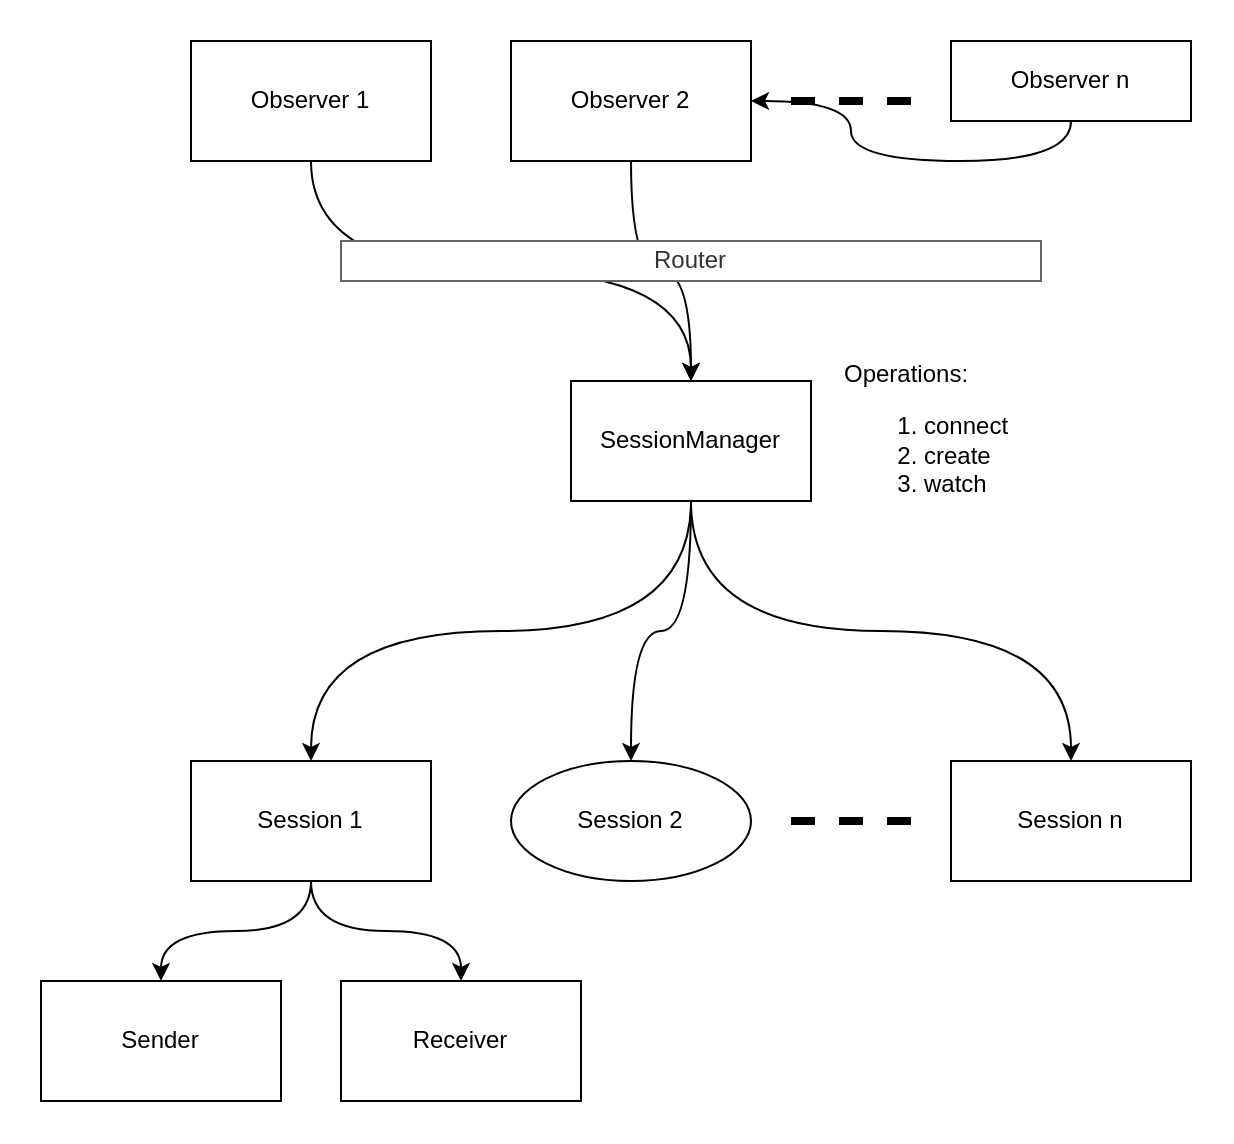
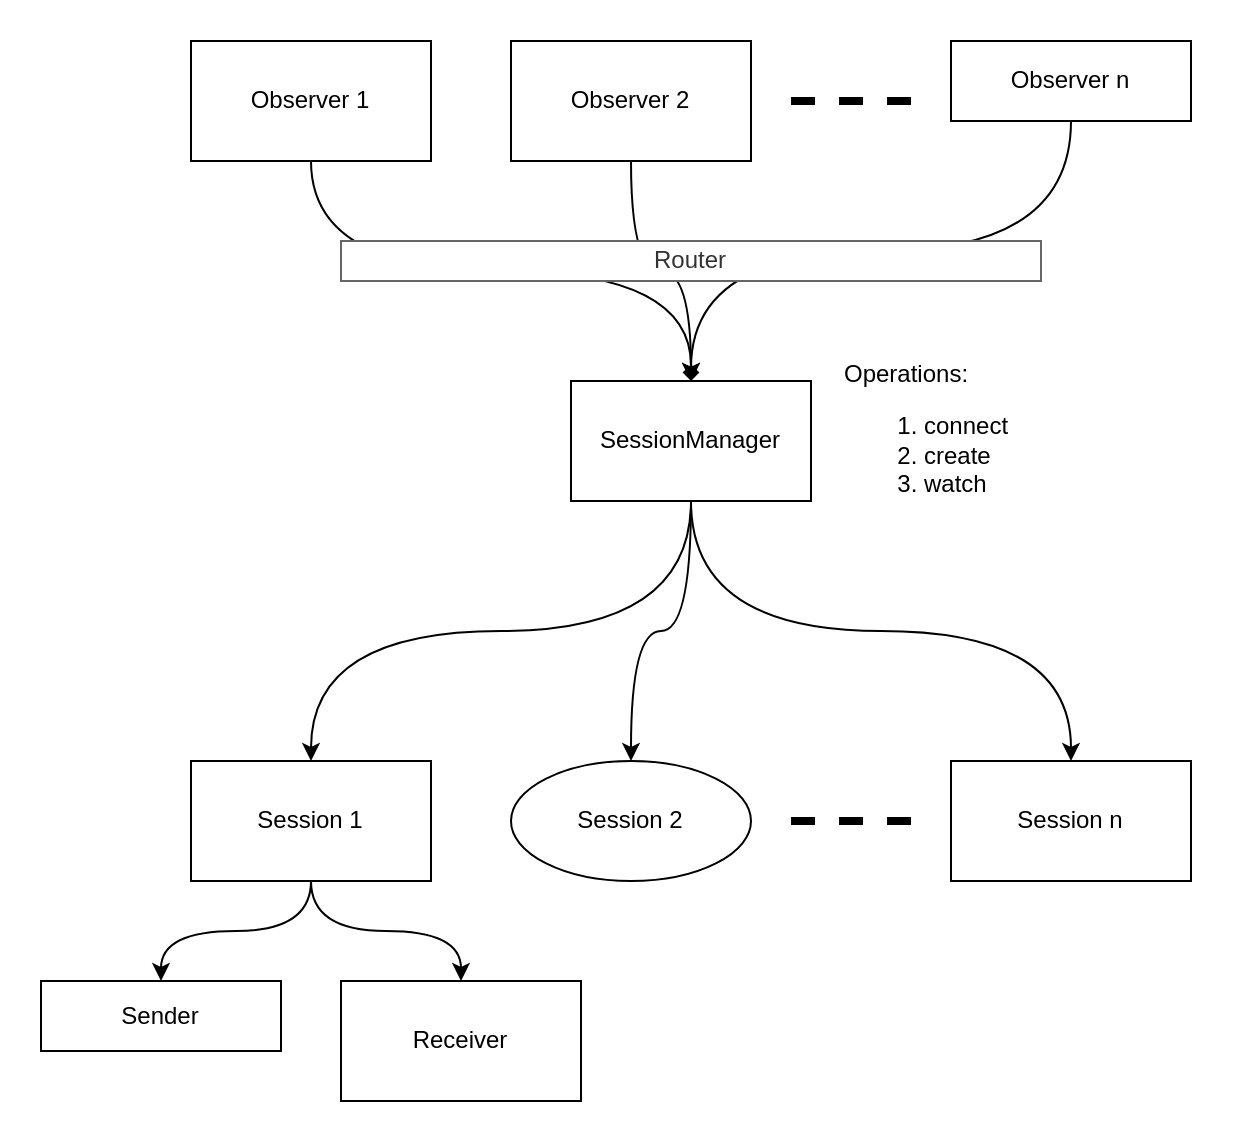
  <mxCell id="0" />
  <mxCell id="1" parent="0" />
  <mxCell id="2" style="edgeStyle=orthogonalEdgeStyle;curved=1;rounded=0;orthogonalLoop=1;jettySize=auto;html=1;exitX=0.5;exitY=1;exitDx=0;exitDy=0;entryX=0.5;entryY=0;entryDx=0;entryDy=0;strokeWidth=1;" edge="1" parent="1" source="4" target="20"><mxGeometry relative="1" as="geometry" /></mxCell>
  <mxCell id="3" style="edgeStyle=orthogonalEdgeStyle;curved=1;rounded=0;orthogonalLoop=1;jettySize=auto;html=1;exitX=0.5;exitY=1;exitDx=0;exitDy=0;entryX=0.5;entryY=0;entryDx=0;entryDy=0;strokeWidth=1;" edge="1" parent="1" source="4" target="21"><mxGeometry relative="1" as="geometry" /></mxCell>
  <mxCell id="4" value="Session 1" style="rounded=0;whiteSpace=wrap;html=1;" vertex="1" parent="1"><mxGeometry x="95" y="380" width="120" height="60" as="geometry" /></mxCell>
  <mxCell id="5" style="edgeStyle=orthogonalEdgeStyle;curved=1;rounded=0;orthogonalLoop=1;jettySize=auto;html=1;exitX=0.5;exitY=1;exitDx=0;exitDy=0;strokeWidth=1;" edge="1" parent="1" source="8" target="4"><mxGeometry relative="1" as="geometry" /></mxCell>
  <mxCell id="6" style="edgeStyle=orthogonalEdgeStyle;curved=1;rounded=0;orthogonalLoop=1;jettySize=auto;html=1;exitX=0.5;exitY=1;exitDx=0;exitDy=0;entryX=0.5;entryY=0;entryDx=0;entryDy=0;strokeWidth=1;" edge="1" parent="1" source="8" target="9"><mxGeometry relative="1" as="geometry" /></mxCell>
  <mxCell id="7" style="edgeStyle=orthogonalEdgeStyle;curved=1;rounded=0;orthogonalLoop=1;jettySize=auto;html=1;exitX=0.5;exitY=1;exitDx=0;exitDy=0;entryX=0.5;entryY=0;entryDx=0;entryDy=0;strokeWidth=1;" edge="1" parent="1" source="8" target="10"><mxGeometry relative="1" as="geometry" /></mxCell>
  <mxCell id="8" value="SessionManager" style="rounded=0;whiteSpace=wrap;html=1;" vertex="1" parent="1"><mxGeometry x="285" y="190" width="120" height="60" as="geometry" /></mxCell>
  <mxCell id="9" value="Session 2" style="ellipse;whiteSpace=wrap;html=1;" vertex="1" parent="1"><mxGeometry x="255" y="380" width="120" height="60" as="geometry" /></mxCell>
  <mxCell id="10" value="Session n" style="rounded=0;whiteSpace=wrap;html=1;" vertex="1" parent="1"><mxGeometry x="475" y="380" width="120" height="60" as="geometry" /></mxCell>
  <mxCell id="11" value="" style="endArrow=none;dashed=1;html=1;strokeWidth=4;" edge="1" parent="1"><mxGeometry width="50" height="50" relative="1" as="geometry"><mxPoint x="395" y="410" as="sourcePoint" /><mxPoint x="455" y="410" as="targetPoint" /></mxGeometry></mxCell>
- <mxCell id="12" style="edgeStyle=orthogonalEdgeStyle;curved=1;rounded=0;orthogonalLoop=1;jettySize=auto;html=1;exitX=0.5;exitY=1;exitDx=0;exitDy=0;strokeWidth=1;" edge="1" parent="1" source="13" target="8"><mxGeometry relative="1" as="geometry" /></mxCell>
+ <mxCell id="12" style="edgeStyle=orthogonalEdgeStyle;curved=1;rounded=0;orthogonalLoop=1;jettySize=auto;html=1;exitX=0.5;exitY=1;exitDx=0;exitDy=0;strokeWidth=1;endArrow=diamond;" edge="1" parent="1" source="13" target="8"><mxGeometry relative="1" as="geometry" /></mxCell>
  <mxCell id="13" value="Observer 1" style="rounded=0;whiteSpace=wrap;html=1;" vertex="1" parent="1"><mxGeometry x="95" y="20" width="120" height="60" as="geometry" /></mxCell>
  <mxCell id="14" style="edgeStyle=orthogonalEdgeStyle;curved=1;rounded=0;orthogonalLoop=1;jettySize=auto;html=1;exitX=0.5;exitY=1;exitDx=0;exitDy=0;entryX=0.5;entryY=0;entryDx=0;entryDy=0;strokeWidth=1;" edge="1" parent="1" source="15" target="8"><mxGeometry relative="1" as="geometry" /></mxCell>
  <mxCell id="15" value="Observer&amp;nbsp;2" style="rounded=0;whiteSpace=wrap;html=1;" vertex="1" parent="1"><mxGeometry x="255" y="20" width="120" height="60" as="geometry" /></mxCell>
- <mxCell id="16" style="edgeStyle=orthogonalEdgeStyle;curved=1;rounded=0;orthogonalLoop=1;jettySize=auto;html=1;exitX=0.5;exitY=1;exitDx=0;exitDy=0;strokeWidth=1;" edge="1" parent="1" source="17" target="15"><mxGeometry relative="1" as="geometry" /></mxCell>
+ <mxCell id="16" style="edgeStyle=orthogonalEdgeStyle;curved=1;rounded=0;orthogonalLoop=1;jettySize=auto;html=1;exitX=0.5;exitY=1;exitDx=0;exitDy=0;entryX=0.5;entryY=0;entryDx=0;entryDy=0;strokeWidth=1;" edge="1" parent="1" source="17" target="8"><mxGeometry relative="1" as="geometry" /></mxCell>
  <mxCell id="17" value="Observer&amp;nbsp;n" style="rounded=0;whiteSpace=wrap;html=1;" vertex="1" parent="1"><mxGeometry x="475" y="20" width="120" height="40" as="geometry" /></mxCell>
  <mxCell id="18" value="" style="endArrow=none;dashed=1;html=1;strokeWidth=4;" edge="1" parent="1"><mxGeometry width="50" height="50" relative="1" as="geometry"><mxPoint x="395" y="50" as="sourcePoint" /><mxPoint x="455" y="50" as="targetPoint" /></mxGeometry></mxCell>
  <mxCell id="19" value="Router" style="text;html=1;align=center;verticalAlign=middle;whiteSpace=wrap;rounded=0;fillColor=#FFFFFF;strokeColor=#666666;fontColor=#333333;" vertex="1" parent="1"><mxGeometry x="170" y="120" width="350" height="20" as="geometry" /></mxCell>
- <mxCell id="20" value="Sender" style="rounded=0;whiteSpace=wrap;html=1;" vertex="1" parent="1"><mxGeometry x="20" y="490" width="120" height="60" as="geometry" /></mxCell>
+ <mxCell id="20" value="Sender" style="rounded=0;whiteSpace=wrap;html=1;" vertex="1" parent="1"><mxGeometry x="20" y="490" width="120" height="35" as="geometry" /></mxCell>
  <mxCell id="21" value="Receiver" style="rounded=0;whiteSpace=wrap;html=1;" vertex="1" parent="1"><mxGeometry x="170" y="490" width="120" height="60" as="geometry" /></mxCell>
  <mxCell id="22" value="Operations:&lt;br&gt;&lt;ol&gt;&lt;li&gt;connect&lt;/li&gt;&lt;li&gt;create&lt;/li&gt;&lt;li&gt;watch&lt;/li&gt;&lt;/ol&gt;" style="text;html=1;strokeColor=none;fillColor=none;align=left;verticalAlign=middle;whiteSpace=wrap;rounded=0;" vertex="1" parent="1"><mxGeometry x="420" y="170" width="130" height="100" as="geometry" /></mxCell>
